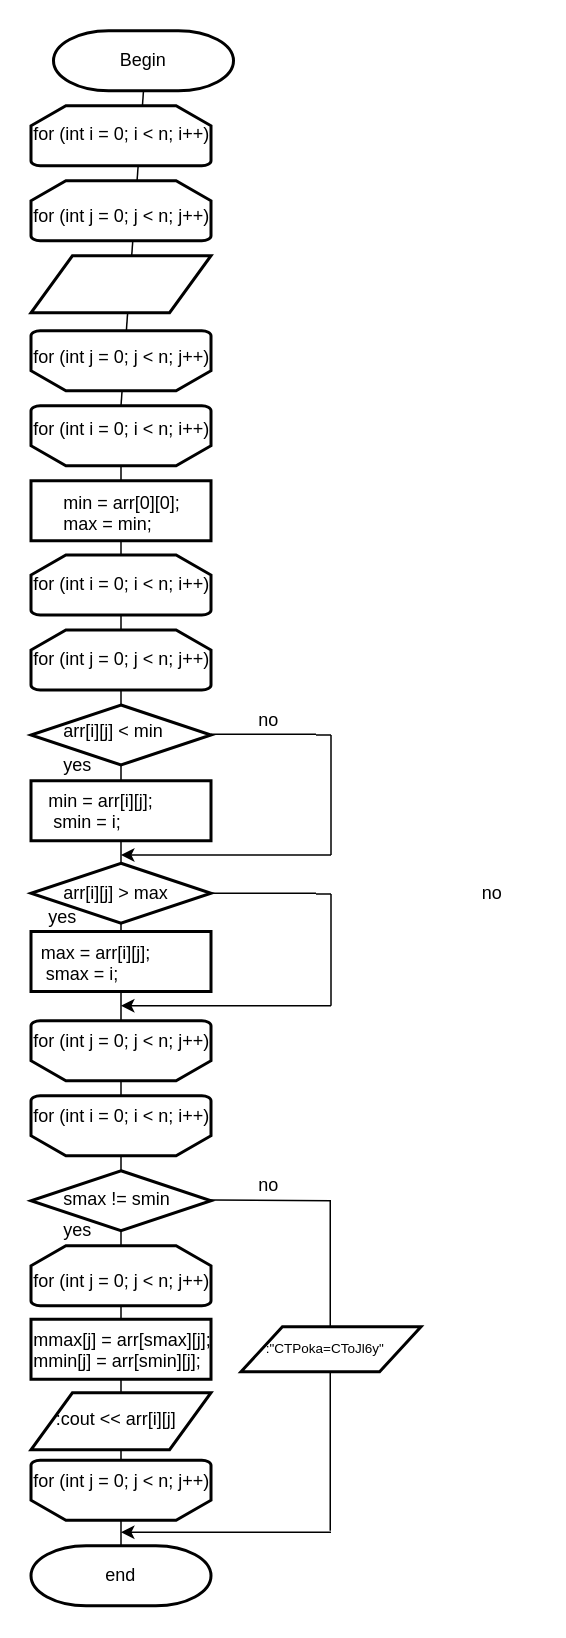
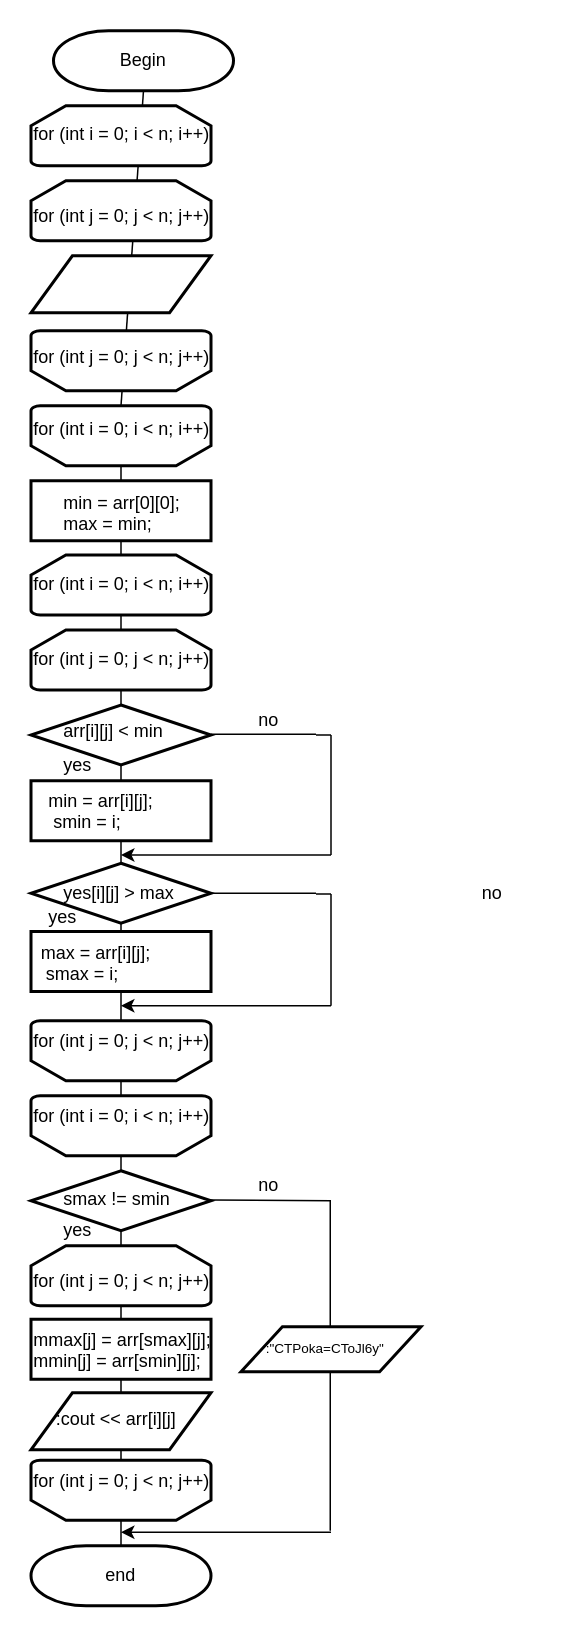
  <mxCell id="0" />
  <mxCell id="1" parent="0" />
  <mxCell id="2" value="" style="endArrow=none;html=1;entryX=0.5;entryY=0;entryDx=0;entryDy=0;entryPerimeter=0;exitX=0.5;exitY=0;exitDx=0;exitDy=0;exitPerimeter=0;" edge="1" parent="1" source="35" target="24"><mxGeometry width="50" height="50" relative="1" as="geometry"><mxPoint x="80" y="730" as="sourcePoint" /><mxPoint x="80" y="310" as="targetPoint" /></mxGeometry></mxCell>
  <mxCell id="3" value="" style="endArrow=none;html=1;exitX=0.5;exitY=1;exitDx=0;exitDy=0;exitPerimeter=0;entryX=0.5;entryY=1;entryDx=0;entryDy=0;entryPerimeter=0;" edge="1" parent="1" source="4" target="7"><mxGeometry width="50" height="50" relative="1" as="geometry"><mxPoint x="30" y="560" as="sourcePoint" /><mxPoint x="80" y="510" as="targetPoint" /></mxGeometry></mxCell>
  <mxCell id="4" value="Begin" style="strokeWidth=2;html=1;shape=mxgraph.flowchart.terminator;whiteSpace=wrap;" vertex="1" parent="1"><mxGeometry x="35" y="20" width="120" height="40" as="geometry" /></mxCell>
  <mxCell id="5" value="" style="strokeWidth=2;html=1;shape=mxgraph.flowchart.loop_limit;whiteSpace=wrap;" vertex="1" parent="1"><mxGeometry x="20" y="70" width="120" height="40" as="geometry" /></mxCell>
  <mxCell id="6" value="" style="strokeWidth=2;html=1;shape=mxgraph.flowchart.loop_limit;whiteSpace=wrap;rotation=180;" vertex="1" parent="1"><mxGeometry x="20" y="220" width="120" height="40" as="geometry" /></mxCell>
  <mxCell id="7" value="" style="strokeWidth=2;html=1;shape=mxgraph.flowchart.loop_limit;whiteSpace=wrap;rotation=180;" vertex="1" parent="1"><mxGeometry x="20" y="270" width="120" height="40" as="geometry" /></mxCell>
  <mxCell id="8" value="" style="strokeWidth=2;html=1;shape=mxgraph.flowchart.loop_limit;whiteSpace=wrap;" vertex="1" parent="1"><mxGeometry x="20" y="120" width="120" height="40" as="geometry" /></mxCell>
  <mxCell id="9" value="" style="endArrow=none;html=1;" edge="1" parent="1"><mxGeometry width="50" height="50" relative="1" as="geometry"><mxPoint x="210" y="489.5" as="sourcePoint" /><mxPoint x="220" y="489.5" as="targetPoint" /></mxGeometry></mxCell>
  <mxCell id="10" value="" style="endArrow=none;html=1;" edge="1" parent="1"><mxGeometry width="50" height="50" relative="1" as="geometry"><mxPoint x="220" y="489.5" as="sourcePoint" /><mxPoint x="220" y="569.5" as="targetPoint" /></mxGeometry></mxCell>
  <mxCell id="11" value="" style="endArrow=classic;html=1;" edge="1" parent="1"><mxGeometry width="50" height="50" relative="1" as="geometry"><mxPoint x="220" y="569.5" as="sourcePoint" /><mxPoint x="80" y="569.5" as="targetPoint" /></mxGeometry></mxCell>
  <mxCell id="12" value="end" style="strokeWidth=2;html=1;shape=mxgraph.flowchart.terminator;whiteSpace=wrap;" vertex="1" parent="1"><mxGeometry x="20" y="1030" width="120" height="40" as="geometry" /></mxCell>
  <mxCell id="13" value="" style="endArrow=none;html=1;entryX=0.5;entryY=0;entryDx=0;entryDy=0;entryPerimeter=0;exitX=0.5;exitY=0;exitDx=0;exitDy=0;exitPerimeter=0;" edge="1" parent="1" source="24" target="7"><mxGeometry width="50" height="50" relative="1" as="geometry"><mxPoint x="80" y="670" as="sourcePoint" /><mxPoint x="110" y="720" as="targetPoint" /></mxGeometry></mxCell>
  <mxCell id="14" value="yes" style="text;html=1;resizable=0;points=[];autosize=1;align=left;verticalAlign=top;spacingTop=-4;" vertex="1" parent="1"><mxGeometry x="40" y="499.5" width="30" height="20" as="geometry" /></mxCell>
  <mxCell id="15" value="" style="strokeWidth=2;html=1;shape=mxgraph.flowchart.decision;whiteSpace=wrap;" vertex="1" parent="1"><mxGeometry x="20" y="469.5" width="120" height="40" as="geometry" /></mxCell>
  <mxCell id="16" value="no" style="text;html=1;resizable=0;points=[];autosize=1;align=left;verticalAlign=top;spacingTop=-4;" vertex="1" parent="1"><mxGeometry x="170" y="469.5" width="30" height="20" as="geometry" /></mxCell>
  <mxCell id="17" value="" style="endArrow=none;html=1;exitX=1;exitY=0.5;exitDx=0;exitDy=0;exitPerimeter=0;" edge="1" parent="1"><mxGeometry width="50" height="50" relative="1" as="geometry"><mxPoint x="140" y="489" as="sourcePoint" /><mxPoint x="210" y="489" as="targetPoint" /></mxGeometry></mxCell>
  <mxCell id="18" value="" style="shape=parallelogram;html=1;strokeWidth=2;perimeter=parallelogramPerimeter;whiteSpace=wrap;rounded=1;arcSize=0;size=0.23;" vertex="1" parent="1"><mxGeometry x="20" y="170" width="120" height="38" as="geometry" /></mxCell>
  <mxCell id="19" value="" style="strokeWidth=2;html=1;shape=mxgraph.flowchart.loop_limit;whiteSpace=wrap;" vertex="1" parent="1"><mxGeometry x="20" y="369.5" width="120" height="40" as="geometry" /></mxCell>
  <mxCell id="20" value="" style="strokeWidth=2;html=1;shape=mxgraph.flowchart.loop_limit;whiteSpace=wrap;rotation=180;" vertex="1" parent="1"><mxGeometry x="20" y="680" width="120" height="40" as="geometry" /></mxCell>
  <mxCell id="21" value="" style="strokeWidth=2;html=1;shape=mxgraph.flowchart.loop_limit;whiteSpace=wrap;rotation=180;" vertex="1" parent="1"><mxGeometry x="20" y="730" width="120" height="40" as="geometry" /></mxCell>
  <mxCell id="22" value="" style="strokeWidth=2;html=1;shape=mxgraph.flowchart.loop_limit;whiteSpace=wrap;" vertex="1" parent="1"><mxGeometry x="20" y="419.5" width="120" height="40" as="geometry" /></mxCell>
  <mxCell id="23" value="" style="rounded=1;whiteSpace=wrap;html=1;absoluteArcSize=1;arcSize=0;strokeWidth=2;" vertex="1" parent="1"><mxGeometry x="20" y="320" width="120" height="40" as="geometry" /></mxCell>
  <mxCell id="24" value="" style="rounded=1;whiteSpace=wrap;html=1;absoluteArcSize=1;arcSize=0;strokeWidth=2;" vertex="1" parent="1"><mxGeometry x="20" y="520" width="120" height="40" as="geometry" /></mxCell>
  <mxCell id="25" value="" style="endArrow=none;html=1;" edge="1" parent="1"><mxGeometry width="50" height="50" relative="1" as="geometry"><mxPoint x="219.5" y="800" as="sourcePoint" /><mxPoint x="219.5" y="1020" as="targetPoint" /></mxGeometry></mxCell>
  <mxCell id="26" value="" style="endArrow=classic;html=1;" edge="1" parent="1"><mxGeometry width="50" height="50" relative="1" as="geometry"><mxPoint x="220" y="1021" as="sourcePoint" /><mxPoint x="80" y="1021" as="targetPoint" /></mxGeometry></mxCell>
  <mxCell id="27" value="yes" style="text;html=1;resizable=0;points=[];autosize=1;align=left;verticalAlign=top;spacingTop=-4;" vertex="1" parent="1"><mxGeometry x="40" y="810" width="30" height="20" as="geometry" /></mxCell>
  <mxCell id="28" value="" style="strokeWidth=2;html=1;shape=mxgraph.flowchart.decision;whiteSpace=wrap;" vertex="1" parent="1"><mxGeometry x="20" y="575" width="120" height="40" as="geometry" /></mxCell>
  <mxCell id="29" value="no" style="text;html=1;resizable=0;points=[];autosize=1;align=left;verticalAlign=top;spacingTop=-4;" vertex="1" parent="1"><mxGeometry x="170" y="780" width="30" height="20" as="geometry" /></mxCell>
  <mxCell id="30" value="" style="endArrow=none;html=1;exitX=1;exitY=0.5;exitDx=0;exitDy=0;exitPerimeter=0;" edge="1" parent="1"><mxGeometry width="50" height="50" relative="1" as="geometry"><mxPoint x="140" y="799.5" as="sourcePoint" /><mxPoint x="220" y="800" as="targetPoint" /></mxGeometry></mxCell>
  <mxCell id="31" value="" style="rounded=1;whiteSpace=wrap;html=1;absoluteArcSize=1;arcSize=0;strokeWidth=2;" vertex="1" parent="1"><mxGeometry x="20" y="620.5" width="120" height="40" as="geometry" /></mxCell>
  <mxCell id="32" value="" style="strokeWidth=2;html=1;shape=mxgraph.flowchart.decision;whiteSpace=wrap;" vertex="1" parent="1"><mxGeometry x="20" y="780" width="120" height="40" as="geometry" /></mxCell>
  <mxCell id="33" value="" style="strokeWidth=2;html=1;shape=mxgraph.flowchart.loop_limit;whiteSpace=wrap;" vertex="1" parent="1"><mxGeometry x="20" y="830" width="120" height="40" as="geometry" /></mxCell>
  <mxCell id="34" value="" style="rounded=1;whiteSpace=wrap;html=1;absoluteArcSize=1;arcSize=0;strokeWidth=2;" vertex="1" parent="1"><mxGeometry x="20" y="879" width="120" height="40" as="geometry" /></mxCell>
  <mxCell id="35" value="" style="strokeWidth=2;html=1;shape=mxgraph.flowchart.loop_limit;whiteSpace=wrap;rotation=180;" vertex="1" parent="1"><mxGeometry x="20" y="973" width="120" height="40" as="geometry" /></mxCell>
  <mxCell id="36" value="" style="endArrow=none;html=1;entryX=0.5;entryY=0;entryDx=0;entryDy=0;entryPerimeter=0;exitX=0.5;exitY=0;exitDx=0;exitDy=0;exitPerimeter=0;" edge="1" parent="1" source="12" target="35"><mxGeometry width="50" height="50" relative="1" as="geometry"><mxPoint x="80" y="1090" as="sourcePoint" /><mxPoint x="80" y="510" as="targetPoint" /></mxGeometry></mxCell>
  <mxCell id="37" value="" style="shape=parallelogram;html=1;strokeWidth=2;perimeter=parallelogramPerimeter;whiteSpace=wrap;rounded=1;arcSize=0;size=0.23;" vertex="1" parent="1"><mxGeometry x="20" y="928" width="120" height="38" as="geometry" /></mxCell>
  <mxCell id="38" value="" style="shape=parallelogram;html=1;strokeWidth=2;perimeter=parallelogramPerimeter;whiteSpace=wrap;rounded=1;arcSize=0;size=0.23;" vertex="1" parent="1"><mxGeometry x="160" y="884" width="120" height="30" as="geometry" /></mxCell>
  <mxCell id="39" value="for (int i = 0; i &lt; n; i++)" style="text;html=1;" vertex="1" parent="1"><mxGeometry x="20" y="75" width="140" height="30" as="geometry" /></mxCell>
  <mxCell id="40" value="for (int j = 0; j &lt; n; j++)" style="text;html=1;" vertex="1" parent="1"><mxGeometry x="20" y="224" width="140" height="30" as="geometry" /></mxCell>
  <mxCell id="41" value="for (int j = 0; j &lt; n; j++)" style="text;html=1;" vertex="1" parent="1"><mxGeometry x="20" y="130" width="140" height="30" as="geometry" /></mxCell>
  <mxCell id="42" value="for (int i = 0; i &lt; n; i++)" style="text;html=1;" vertex="1" parent="1"><mxGeometry x="20" y="272" width="140" height="30" as="geometry" /></mxCell>
  <mxCell id="43" value="min = arr[0][0];&#09;&lt;br&gt;max = min;" style="text;html=1;" vertex="1" parent="1"><mxGeometry x="40" y="321" width="170" height="30" as="geometry" /></mxCell>
  <mxCell id="44" value="for (int i = 0; i &lt; n; i++)" style="text;html=1;" vertex="1" parent="1"><mxGeometry x="20" y="374.5" width="140" height="30" as="geometry" /></mxCell>
  <mxCell id="45" value="for (int i = 0; i &lt; n; i++)" style="text;html=1;" vertex="1" parent="1"><mxGeometry x="20" y="730" width="140" height="30" as="geometry" /></mxCell>
  <mxCell id="46" value="for (int j = 0; j &lt; n; j++)" style="text;html=1;" vertex="1" parent="1"><mxGeometry x="20" y="680" width="140" height="30" as="geometry" /></mxCell>
  <mxCell id="47" value="for (int j = 0; j &lt; n; j++)" style="text;html=1;" vertex="1" parent="1"><mxGeometry x="20" y="424.5" width="140" height="30" as="geometry" /></mxCell>
  <mxCell id="48" value="arr[i][j] &lt; min" style="text;html=1;" vertex="1" parent="1"><mxGeometry x="40" y="472.5" width="90" height="30" as="geometry" /></mxCell>
- <mxCell id="49" value="arr[i][j] &gt; max" style="text;html=1;" vertex="1" parent="1"><mxGeometry x="40" y="580.5" width="100" height="30" as="geometry" /></mxCell>
+ <mxCell id="49" value="yes[i][j] &gt; max" style="text;html=1;" vertex="1" parent="1"><mxGeometry x="40" y="580.5" width="100" height="30" as="geometry" /></mxCell>
  <mxCell id="50" value="min = arr[i][j];&#09;&lt;br&gt;&amp;nbsp;smin = i;" style="text;html=1;" vertex="1" parent="1"><mxGeometry x="30" y="520" width="140" height="30" as="geometry" /></mxCell>
  <mxCell id="51" value="max = arr[i][j];&lt;br&gt;&amp;nbsp;smax = i;" style="text;html=1;" vertex="1" parent="1"><mxGeometry x="25" y="620.5" width="150" height="30" as="geometry" /></mxCell>
  <mxCell id="52" value="" style="endArrow=none;html=1;" edge="1" parent="1"><mxGeometry width="50" height="50" relative="1" as="geometry"><mxPoint x="210" y="595.5" as="sourcePoint" /><mxPoint x="220" y="595.5" as="targetPoint" /></mxGeometry></mxCell>
  <mxCell id="53" value="" style="endArrow=none;html=1;" edge="1" parent="1"><mxGeometry width="50" height="50" relative="1" as="geometry"><mxPoint x="220" y="595.5" as="sourcePoint" /><mxPoint x="220" y="670" as="targetPoint" /></mxGeometry></mxCell>
  <mxCell id="54" value="" style="endArrow=classic;html=1;" edge="1" parent="1"><mxGeometry width="50" height="50" relative="1" as="geometry"><mxPoint x="220" y="670" as="sourcePoint" /><mxPoint x="80" y="670" as="targetPoint" /></mxGeometry></mxCell>
  <mxCell id="55" value="yes" style="text;html=1;resizable=0;points=[];autosize=1;align=left;verticalAlign=top;spacingTop=-4;" vertex="1" parent="1"><mxGeometry x="30" y="600.5" width="30" height="20" as="geometry" /></mxCell>
  <mxCell id="56" value="no" style="text;html=1;resizable=0;points=[];autosize=1;align=left;verticalAlign=top;spacingTop=-4;" vertex="1" parent="1"><mxGeometry x="319" y="585" width="30" height="20" as="geometry" /></mxCell>
  <mxCell id="57" value="" style="endArrow=none;html=1;exitX=1;exitY=0.5;exitDx=0;exitDy=0;exitPerimeter=0;" edge="1" parent="1"><mxGeometry width="50" height="50" relative="1" as="geometry"><mxPoint x="140" y="595" as="sourcePoint" /><mxPoint x="210" y="595" as="targetPoint" /></mxGeometry></mxCell>
  <mxCell id="58" value="smax != smin" style="text;html=1;" vertex="1" parent="1"><mxGeometry x="40" y="785" width="100" height="30" as="geometry" /></mxCell>
  <mxCell id="59" value="for (int j = 0; j &lt; n; j++)" style="text;html=1;" vertex="1" parent="1"><mxGeometry x="20" y="839.5" width="140" height="30" as="geometry" /></mxCell>
  <mxCell id="60" value="mmax[j] = arr[smax][j];&lt;br&gt;mmin[j] = arr[smin][j];" style="text;html=1;" vertex="1" parent="1"><mxGeometry x="20" y="879" width="260" height="30" as="geometry" /></mxCell>
  <mxCell id="61" value=":cout &lt;&lt; arr[i][j]" style="text;html=1;" vertex="1" parent="1"><mxGeometry x="35" y="932" width="110" height="30" as="geometry" /></mxCell>
  <mxCell id="62" value="for (int j = 0; j &lt; n; j++)" style="text;html=1;" vertex="1" parent="1"><mxGeometry x="20" y="973" width="140" height="30" as="geometry" /></mxCell>
  <mxCell id="63" value="&lt;font style=&quot;font-size: 9px&quot;&gt;:&quot;CTPoka=CToJl6y&quot;&lt;/font&gt;" style="text;html=1;" vertex="1" parent="1"><mxGeometry x="175" y="884" width="180" height="30" as="geometry" /></mxCell>
